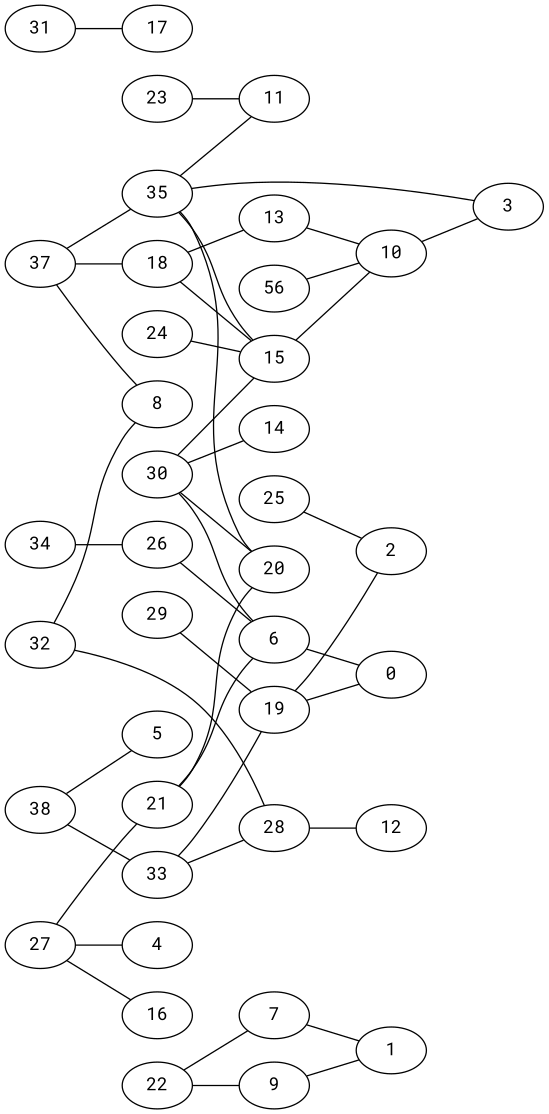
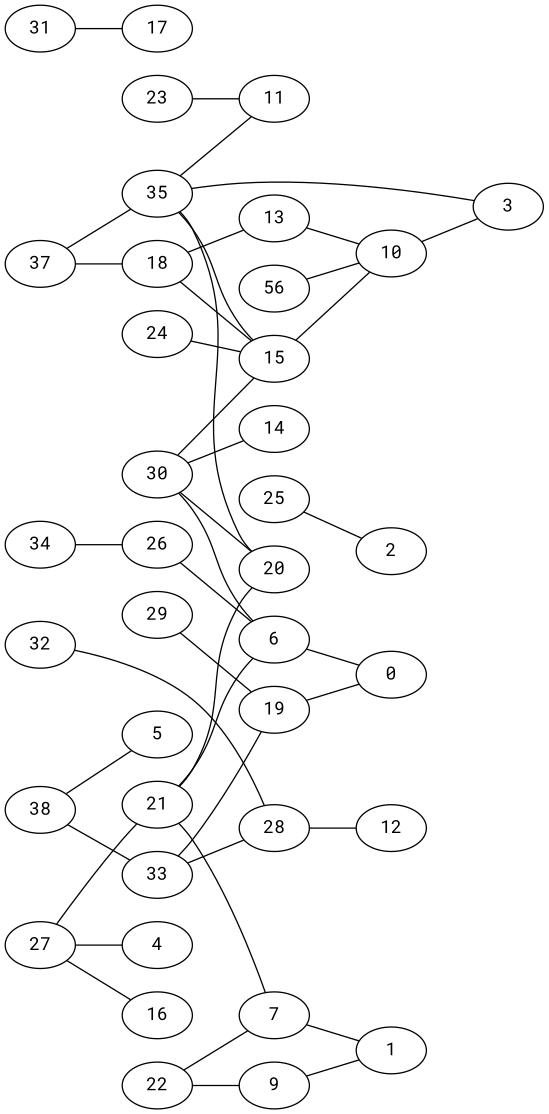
  graph {
    fontname="Roboto Mono"
    rankdir=LR
    node [fontname="Roboto Mono"]
    edge [fontname="Roboto Mono"]
    6
    0
    7
    1
    9
    10
    3
    13
    15
    18
    19
    2
    21
    20
    22
    23
    11
    24
    25
    26
    27
    16
    4
    28
    12
    29
    30
    14
    31
    17
    32
-   8
    33
    34
    35
    n36 [label=56]
    37
    38
    5
    6 -- 0
    7 -- 1
    9 -- 1
    10 -- 3
    13 -- 10
    15 -- 10
    18 -- 13
    18 -- 15
    19 -- 0
-   19 -- 2
    21 -- 6
+   21 -- 7
    21 -- 20
    22 -- 7
    22 -- 9
    23 -- 11
    24 -- 15
    25 -- 2
    26 -- 6
    27 -- 21
    27 -- 16
    27 -- 4
    28 -- 12
    29 -- 19
    30 -- 6
    30 -- 15
    30 -- 20
    30 -- 14
    31 -- 17
    32 -- 28
-   32 -- 8
    33 -- 19
    33 -- 28
    34 -- 26
    35 -- 3
    35 -- 15
    35 -- 20
    35 -- 11
    n36 -- 10
    37 -- 18
-   37 -- 8
    37 -- 35
    38 -- 33
    38 -- 5
  }
